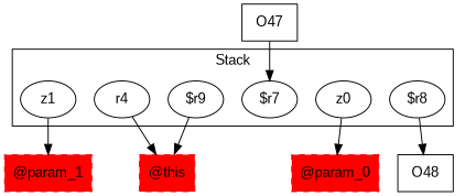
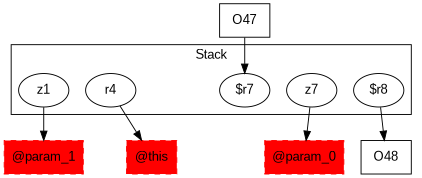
  digraph {
    fontname="Liberation Sans"
    rankDir=LR
    node [fontname="Liberation Sans"]
    edge [fontname="Liberation Sans"]
    z1
-   "$r9"
    "$r7"
-   z0
+   z0 [label=z7]
    "$r8"
    r4
    "@param_1" [color=red shape=box style="filled,dashed"]
    "@this" [color=red shape=box style="filled,dashed"]
    "@param_0" [color=red shape=box style="filled,dashed"]
    O48 [shape=box]
    O47 [shape=box]
    subgraph cluster_1 {
      label=Stack
      z1
-     "$r9"
      "$r7"
      z0
      "$r8"
      r4
    }
    z1 -> "@param_1"
-   "$r9" -> "@this"
    z0 -> "@param_0"
    "$r8" -> O48
    r4 -> "@this"
    O47 -> "$r7"
  }
